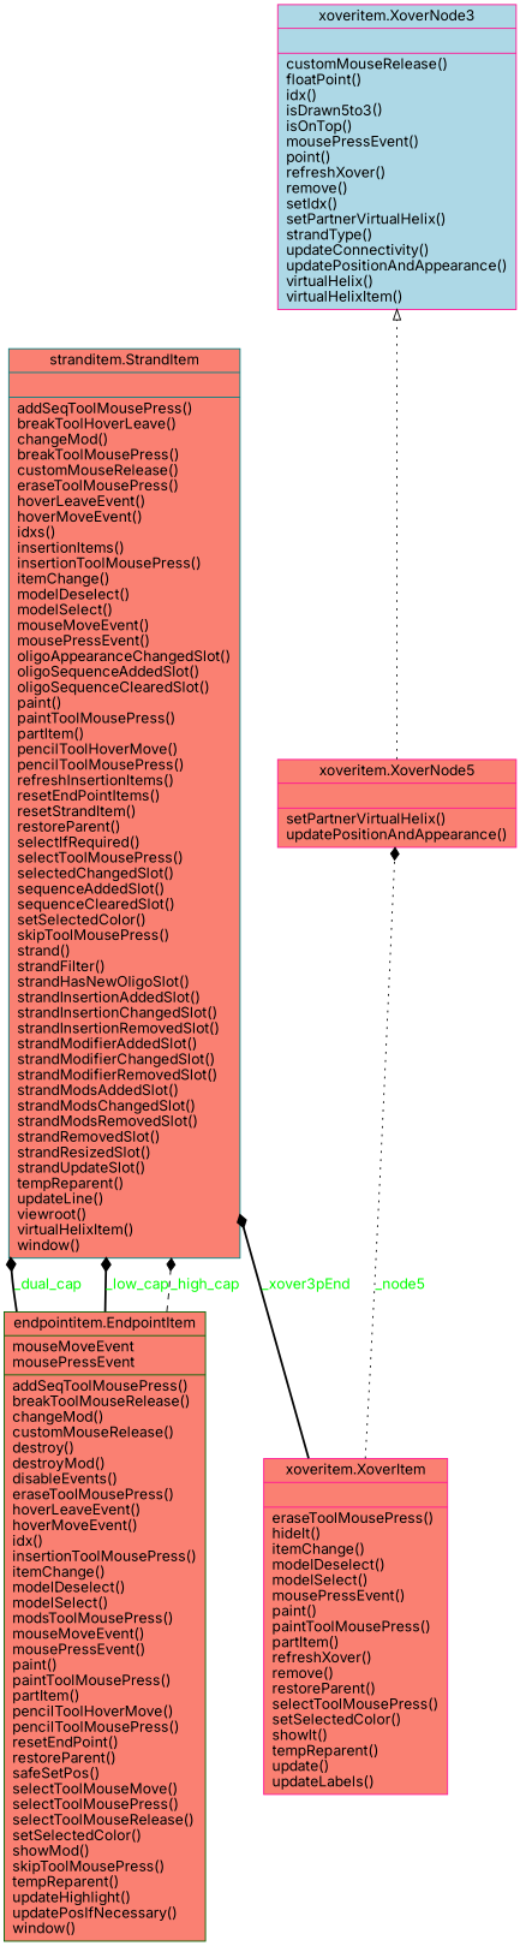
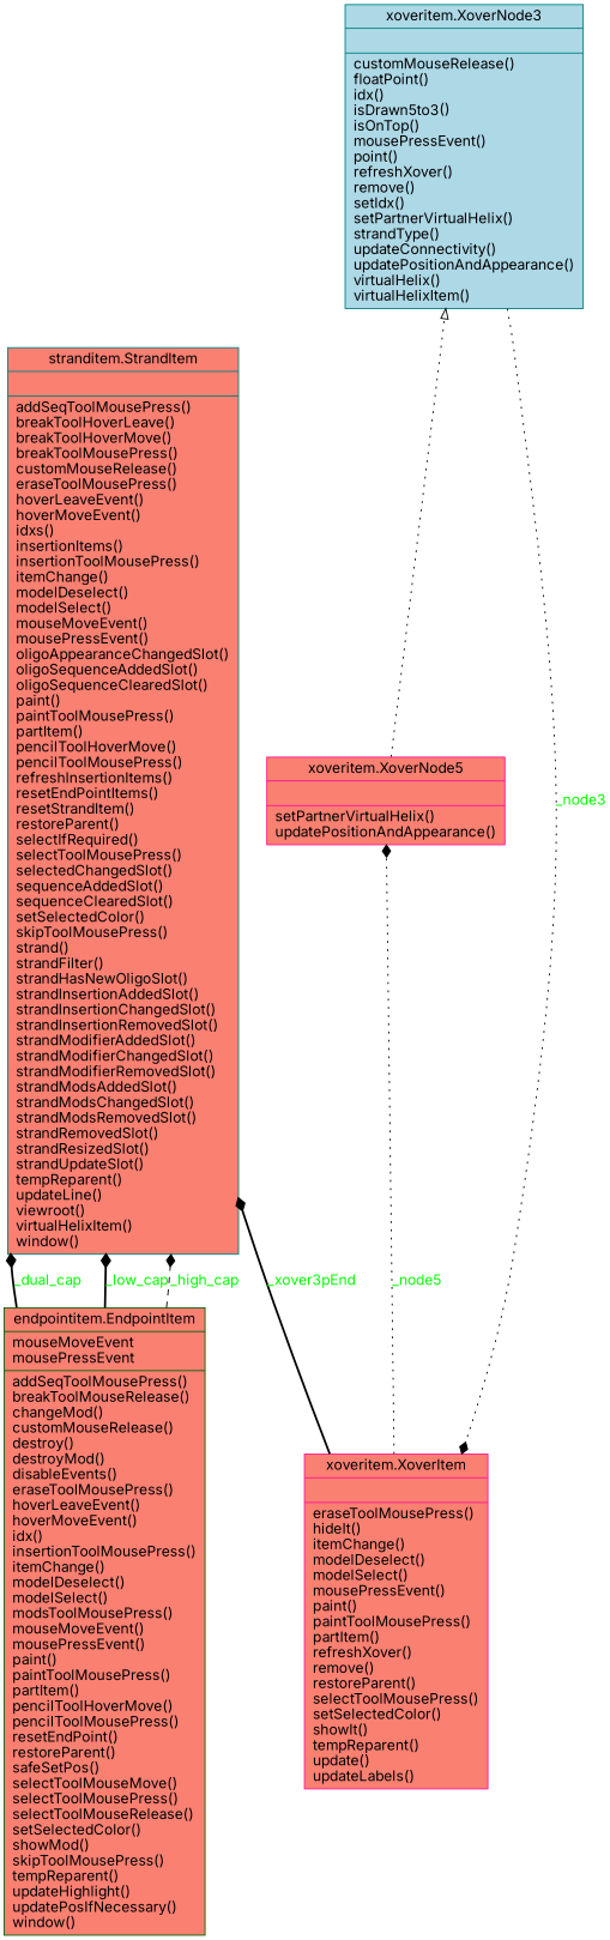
  digraph {
    fontname=Inter
    rankdir=BT
    node [color=teal fillcolor=salmon fontname=Inter shape=record style=filled]
    edge [arrowhead=diamond arrowtail=none fontcolor=green fontname=Inter style=bold]
    n1 [color=darkgreen label="{endpointitem.EndpointItem|mouseMoveEvent\lmousePressEvent\l|addSeqToolMousePress()\lbreakToolMouseRelease()\lchangeMod()\lcustomMouseRelease()\ldestroy()\ldestroyMod()\ldisableEvents()\leraseToolMousePress()\lhoverLeaveEvent()\lhoverMoveEvent()\lidx()\linsertionToolMousePress()\litemChange()\lmodelDeselect()\lmodelSelect()\lmodsToolMousePress()\lmouseMoveEvent()\lmousePressEvent()\lpaint()\lpaintToolMousePress()\lpartItem()\lpencilToolHoverMove()\lpencilToolMousePress()\lresetEndPoint()\lrestoreParent()\lsafeSetPos()\lselectToolMouseMove()\lselectToolMousePress()\lselectToolMouseRelease()\lsetSelectedColor()\lshowMod()\lskipToolMousePress()\ltempReparent()\lupdateHighlight()\lupdatePosIfNecessary()\lwindow()\l}"]
-   n2 [label="{stranditem.StrandItem|\l|addSeqToolMousePress()\lbreakToolHoverLeave()\lchangeMod()\lbreakToolMousePress()\lcustomMouseRelease()\leraseToolMousePress()\lhoverLeaveEvent()\lhoverMoveEvent()\lidxs()\linsertionItems()\linsertionToolMousePress()\litemChange()\lmodelDeselect()\lmodelSelect()\lmouseMoveEvent()\lmousePressEvent()\loligoAppearanceChangedSlot()\loligoSequenceAddedSlot()\loligoSequenceClearedSlot()\lpaint()\lpaintToolMousePress()\lpartItem()\lpencilToolHoverMove()\lpencilToolMousePress()\lrefreshInsertionItems()\lresetEndPointItems()\lresetStrandItem()\lrestoreParent()\lselectIfRequired()\lselectToolMousePress()\lselectedChangedSlot()\lsequenceAddedSlot()\lsequenceClearedSlot()\lsetSelectedColor()\lskipToolMousePress()\lstrand()\lstrandFilter()\lstrandHasNewOligoSlot()\lstrandInsertionAddedSlot()\lstrandInsertionChangedSlot()\lstrandInsertionRemovedSlot()\lstrandModifierAddedSlot()\lstrandModifierChangedSlot()\lstrandModifierRemovedSlot()\lstrandModsAddedSlot()\lstrandModsChangedSlot()\lstrandModsRemovedSlot()\lstrandRemovedSlot()\lstrandResizedSlot()\lstrandUpdateSlot()\ltempReparent()\lupdateLine()\lviewroot()\lvirtualHelixItem()\lwindow()\l}"]
+   n2 [label="{stranditem.StrandItem|\l|addSeqToolMousePress()\lbreakToolHoverLeave()\lbreakToolHoverMove()\lbreakToolMousePress()\lcustomMouseRelease()\leraseToolMousePress()\lhoverLeaveEvent()\lhoverMoveEvent()\lidxs()\linsertionItems()\linsertionToolMousePress()\litemChange()\lmodelDeselect()\lmodelSelect()\lmouseMoveEvent()\lmousePressEvent()\loligoAppearanceChangedSlot()\loligoSequenceAddedSlot()\loligoSequenceClearedSlot()\lpaint()\lpaintToolMousePress()\lpartItem()\lpencilToolHoverMove()\lpencilToolMousePress()\lrefreshInsertionItems()\lresetEndPointItems()\lresetStrandItem()\lrestoreParent()\lselectIfRequired()\lselectToolMousePress()\lselectedChangedSlot()\lsequenceAddedSlot()\lsequenceClearedSlot()\lsetSelectedColor()\lskipToolMousePress()\lstrand()\lstrandFilter()\lstrandHasNewOligoSlot()\lstrandInsertionAddedSlot()\lstrandInsertionChangedSlot()\lstrandInsertionRemovedSlot()\lstrandModifierAddedSlot()\lstrandModifierChangedSlot()\lstrandModifierRemovedSlot()\lstrandModsAddedSlot()\lstrandModsChangedSlot()\lstrandModsRemovedSlot()\lstrandRemovedSlot()\lstrandResizedSlot()\lstrandUpdateSlot()\ltempReparent()\lupdateLine()\lviewroot()\lvirtualHelixItem()\lwindow()\l}"]
    n3 [color=deeppink label="{xoveritem.XoverItem|\l|eraseToolMousePress()\lhideIt()\litemChange()\lmodelDeselect()\lmodelSelect()\lmousePressEvent()\lpaint()\lpaintToolMousePress()\lpartItem()\lrefreshXover()\lremove()\lrestoreParent()\lselectToolMousePress()\lsetSelectedColor()\lshowIt()\ltempReparent()\lupdate()\lupdateLabels()\l}"]
    n4 [color=deeppink label="{xoveritem.XoverNode5|\l|setPartnerVirtualHelix()\lupdatePositionAndAppearance()\l}"]
-   n5 [color=deeppink fillcolor=lightblue label="{xoveritem.XoverNode3|\l|customMouseRelease()\lfloatPoint()\lidx()\lisDrawn5to3()\lisOnTop()\lmousePressEvent()\lpoint()\lrefreshXover()\lremove()\lsetIdx()\lsetPartnerVirtualHelix()\lstrandType()\lupdateConnectivity()\lupdatePositionAndAppearance()\lvirtualHelix()\lvirtualHelixItem()\l}"]
+   n5 [fillcolor=lightblue label="{xoveritem.XoverNode3|\l|customMouseRelease()\lfloatPoint()\lidx()\lisDrawn5to3()\lisOnTop()\lmousePressEvent()\lpoint()\lrefreshXover()\lremove()\lsetIdx()\lsetPartnerVirtualHelix()\lstrandType()\lupdateConnectivity()\lupdatePositionAndAppearance()\lvirtualHelix()\lvirtualHelixItem()\l}"]
    n1 -> n2 [label=_dual_cap]
    n1 -> n2 [label=_low_cap]
    n1 -> n2 [label=_high_cap style=dashed]
    n3 -> n2 [label=_xover3pEnd]
    n3 -> n4 [label=_node5 style=dotted]
    n4 -> n5 [arrowhead=empty style=dotted fontcolor=""]
+   n5 -> n3 [label=_node3 style=dotted]
  }
